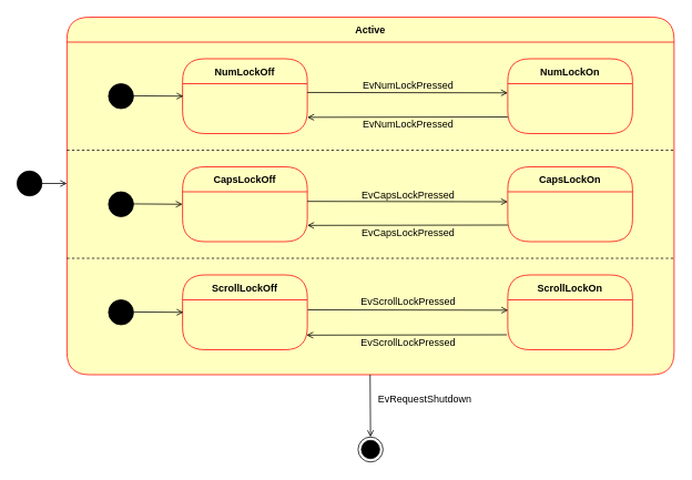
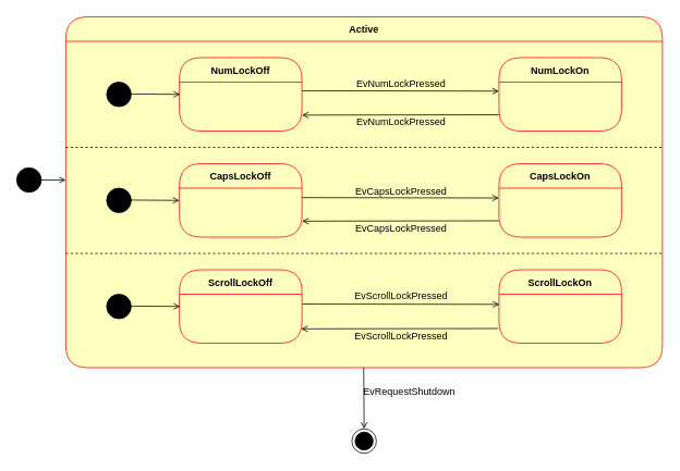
  <mxCell id="0" />
  <mxCell id="1" parent="0" />
  <mxCell id="2" value="Active" style="swimlane;fontStyle=1;align=center;verticalAlign=middle;childLayout=stackLayout;horizontal=1;startSize=30;horizontalStack=0;resizeParent=0;resizeLast=1;container=0;fontColor=#000000;collapsible=0;rounded=1;arcSize=30;strokeColor=#ff0000;fillColor=#ffffc0;swimlaneFillColor=#ffffc0;dropTarget=0;" parent="1" vertex="1"><mxGeometry x="80" y="20" width="730" height="430" as="geometry" /></mxCell>
  <mxCell id="3" value="NumLockOff" style="swimlane;fontStyle=1;align=center;verticalAlign=middle;childLayout=stackLayout;horizontal=1;startSize=30;horizontalStack=0;resizeParent=0;resizeLast=1;container=0;fontColor=#000000;collapsible=0;rounded=1;arcSize=30;strokeColor=#ff0000;fillColor=#ffffc0;swimlaneFillColor=#ffffc0;dropTarget=0;" parent="1" vertex="1"><mxGeometry x="219" y="70" width="150" height="90" as="geometry" /></mxCell>
  <mxCell id="4" value="CapsLockOff" style="swimlane;fontStyle=1;align=center;verticalAlign=middle;childLayout=stackLayout;horizontal=1;startSize=30;horizontalStack=0;resizeParent=0;resizeLast=1;container=0;fontColor=#000000;collapsible=0;rounded=1;arcSize=30;strokeColor=#ff0000;fillColor=#ffffc0;swimlaneFillColor=#ffffc0;dropTarget=0;" parent="1" vertex="1"><mxGeometry x="219" y="200" width="150" height="90" as="geometry" /></mxCell>
  <mxCell id="5" value="ScrollLockOff" style="swimlane;fontStyle=1;align=center;verticalAlign=middle;childLayout=stackLayout;horizontal=1;startSize=30;horizontalStack=0;resizeParent=0;resizeLast=1;container=0;fontColor=#000000;collapsible=0;rounded=1;arcSize=30;strokeColor=#ff0000;fillColor=#ffffc0;swimlaneFillColor=#ffffc0;dropTarget=0;" parent="1" vertex="1"><mxGeometry x="219" y="330" width="150" height="90" as="geometry" /></mxCell>
  <mxCell id="6" value="NumLockOn" style="swimlane;fontStyle=1;align=center;verticalAlign=middle;childLayout=stackLayout;horizontal=1;startSize=30;horizontalStack=0;resizeParent=0;resizeLast=1;container=0;fontColor=#000000;collapsible=0;rounded=1;arcSize=30;strokeColor=#ff0000;fillColor=#ffffc0;swimlaneFillColor=#ffffc0;dropTarget=0;" parent="1" vertex="1"><mxGeometry x="610" y="70" width="150" height="90" as="geometry" /></mxCell>
  <mxCell id="7" value="CapsLockOn" style="swimlane;fontStyle=1;align=center;verticalAlign=middle;childLayout=stackLayout;horizontal=1;startSize=30;horizontalStack=0;resizeParent=0;resizeLast=1;container=0;fontColor=#000000;collapsible=0;rounded=1;arcSize=30;strokeColor=#ff0000;fillColor=#ffffc0;swimlaneFillColor=#ffffc0;dropTarget=0;" parent="1" vertex="1"><mxGeometry x="610" y="200" width="150" height="90" as="geometry" /></mxCell>
  <mxCell id="8" value="ScrollLockOn" style="swimlane;fontStyle=1;align=center;verticalAlign=middle;childLayout=stackLayout;horizontal=1;startSize=30;horizontalStack=0;resizeParent=0;resizeLast=1;container=0;fontColor=#000000;collapsible=0;rounded=1;arcSize=30;strokeColor=#ff0000;fillColor=#ffffc0;swimlaneFillColor=#ffffc0;dropTarget=0;" parent="1" vertex="1"><mxGeometry x="610" y="330" width="150" height="90" as="geometry" /></mxCell>
  <mxCell id="9" value="" style="endArrow=none;dashed=1;html=1;rounded=0;" parent="1" edge="1"><mxGeometry width="50" height="50" relative="1" as="geometry"><mxPoint x="80" y="180" as="sourcePoint" /><mxPoint x="810" y="180" as="targetPoint" /></mxGeometry></mxCell>
  <mxCell id="10" value="" style="endArrow=none;dashed=1;html=1;rounded=0;" parent="1" edge="1"><mxGeometry width="50" height="50" relative="1" as="geometry"><mxPoint x="80" y="310" as="sourcePoint" /><mxPoint x="810" y="310" as="targetPoint" /></mxGeometry></mxCell>
  <mxCell id="11" value="" style="ellipse;fillColor=strokeColor;html=1;" parent="1" vertex="1"><mxGeometry x="130" y="100" width="30" height="30" as="geometry" /></mxCell>
  <mxCell id="12" value="" style="ellipse;fillColor=strokeColor;html=1;" parent="1" vertex="1"><mxGeometry x="130" y="230" width="30" height="30" as="geometry" /></mxCell>
  <mxCell id="13" value="" style="ellipse;fillColor=strokeColor;html=1;" parent="1" vertex="1"><mxGeometry x="130" y="360" width="30" height="30" as="geometry" /></mxCell>
  <mxCell id="14" value="" style="ellipse;fillColor=strokeColor;html=1;" parent="1" vertex="1"><mxGeometry x="20" y="205" width="30" height="30" as="geometry" /></mxCell>
  <mxCell id="15" value="" style="endArrow=open;html=1;rounded=0;endFill=0;" parent="1" edge="1"><mxGeometry width="50" height="50" relative="1" as="geometry"><mxPoint x="160" y="374.58" as="sourcePoint" /><mxPoint x="220" y="375" as="targetPoint" /></mxGeometry></mxCell>
  <mxCell id="16" value="" style="endArrow=open;html=1;rounded=0;endFill=0;" parent="1" edge="1"><mxGeometry width="50" height="50" relative="1" as="geometry"><mxPoint x="159" y="244.58" as="sourcePoint" /><mxPoint x="219" y="245" as="targetPoint" /></mxGeometry></mxCell>
  <mxCell id="17" value="" style="endArrow=open;html=1;rounded=0;endFill=0;" parent="1" edge="1"><mxGeometry width="50" height="50" relative="1" as="geometry"><mxPoint x="160" y="114.58" as="sourcePoint" /><mxPoint x="220" y="115" as="targetPoint" /></mxGeometry></mxCell>
  <mxCell id="18" value="" style="endArrow=open;html=1;rounded=0;endFill=0;" parent="1" edge="1"><mxGeometry width="50" height="50" relative="1" as="geometry"><mxPoint x="369" y="110.58" as="sourcePoint" /><mxPoint x="610" y="111" as="targetPoint" /></mxGeometry></mxCell>
  <mxCell id="19" value="" style="endArrow=open;html=1;rounded=0;endFill=0;" parent="1" edge="1"><mxGeometry width="50" height="50" relative="1" as="geometry"><mxPoint x="610" y="140" as="sourcePoint" /><mxPoint x="369" y="140.42" as="targetPoint" /></mxGeometry></mxCell>
  <mxCell id="20" value="EvNumLockPressed" style="text;html=1;align=center;verticalAlign=middle;resizable=0;points=[];autosize=1;strokeColor=none;fillColor=none;" parent="1" vertex="1"><mxGeometry x="425" y="88" width="130" height="30" as="geometry" /></mxCell>
  <mxCell id="21" value="EvNumLockPressed" style="text;html=1;align=center;verticalAlign=middle;resizable=0;points=[];autosize=1;strokeColor=none;fillColor=none;" parent="1" vertex="1"><mxGeometry x="425" y="134" width="130" height="30" as="geometry" /></mxCell>
  <mxCell id="22" value="" style="endArrow=open;html=1;rounded=0;endFill=0;" parent="1" edge="1"><mxGeometry width="50" height="50" relative="1" as="geometry"><mxPoint x="369" y="241.58" as="sourcePoint" /><mxPoint x="610" y="242" as="targetPoint" /></mxGeometry></mxCell>
  <mxCell id="23" value="" style="endArrow=open;html=1;rounded=0;endFill=0;" parent="1" edge="1"><mxGeometry width="50" height="50" relative="1" as="geometry"><mxPoint x="610" y="270" as="sourcePoint" /><mxPoint x="369" y="270.42" as="targetPoint" /></mxGeometry></mxCell>
  <mxCell id="24" value="EvCapsLockPressed" style="text;html=1;align=center;verticalAlign=middle;resizable=0;points=[];autosize=1;strokeColor=none;fillColor=none;" parent="1" vertex="1"><mxGeometry x="425" y="220" width="130" height="30" as="geometry" /></mxCell>
  <mxCell id="25" value="EvCapsLockPressed" style="text;html=1;align=center;verticalAlign=middle;resizable=0;points=[];autosize=1;strokeColor=none;fillColor=none;" parent="1" vertex="1"><mxGeometry x="425" y="265" width="130" height="30" as="geometry" /></mxCell>
  <mxCell id="26" value="" style="endArrow=open;html=1;rounded=0;endFill=0;" parent="1" edge="1"><mxGeometry width="50" height="50" relative="1" as="geometry"><mxPoint x="50" y="220" as="sourcePoint" /><mxPoint x="80" y="220" as="targetPoint" /></mxGeometry></mxCell>
  <mxCell id="27" value="" style="endArrow=open;html=1;rounded=0;endFill=0;" parent="1" edge="1"><mxGeometry width="50" height="50" relative="1" as="geometry"><mxPoint x="369.5" y="372" as="sourcePoint" /><mxPoint x="610.5" y="372.42" as="targetPoint" /></mxGeometry></mxCell>
  <mxCell id="28" value="" style="endArrow=open;html=1;rounded=0;endFill=0;" parent="1" edge="1"><mxGeometry width="50" height="50" relative="1" as="geometry"><mxPoint x="609" y="402" as="sourcePoint" /><mxPoint x="368" y="402.42" as="targetPoint" /></mxGeometry></mxCell>
  <mxCell id="29" value="EvScrollLockPressed" style="text;html=1;align=center;verticalAlign=middle;resizable=0;points=[];autosize=1;strokeColor=none;fillColor=none;" parent="1" vertex="1"><mxGeometry x="420" y="348" width="140" height="30" as="geometry" /></mxCell>
  <mxCell id="30" value="EvScrollLockPressed" style="text;html=1;align=center;verticalAlign=middle;resizable=0;points=[];autosize=1;strokeColor=none;fillColor=none;" parent="1" vertex="1"><mxGeometry x="420" y="397" width="140" height="30" as="geometry" /></mxCell>
  <mxCell id="31" value="" style="endArrow=open;html=1;rounded=0;endFill=0;" parent="1" edge="1"><mxGeometry width="50" height="50" relative="1" as="geometry"><mxPoint x="444.5" y="450" as="sourcePoint" /><mxPoint x="445" y="525" as="targetPoint" /></mxGeometry></mxCell>
  <mxCell id="32" value="" style="ellipse;html=1;shape=endState;fillColor=strokeColor;" parent="1" vertex="1"><mxGeometry x="430" y="525" width="30" height="30" as="geometry" /></mxCell>
- <mxCell id="33" value="EvRequestShutdown" style="text;html=1;align=center;verticalAlign=middle;resizable=0;points=[];autosize=1;strokeColor=none;fillColor=none;" parent="1" vertex="1"><mxGeometry x="440" y="465" width="140" height="30" as="geometry" /></mxCell>
+ <mxCell id="33" value="EvRequestShutdown" style="text;html=1;align=center;verticalAlign=middle;resizable=0;points=[];autosize=1;strokeColor=none;fillColor=none;" parent="1" vertex="1"><mxGeometry x="430" y="465" width="140" height="30" as="geometry" /></mxCell>
